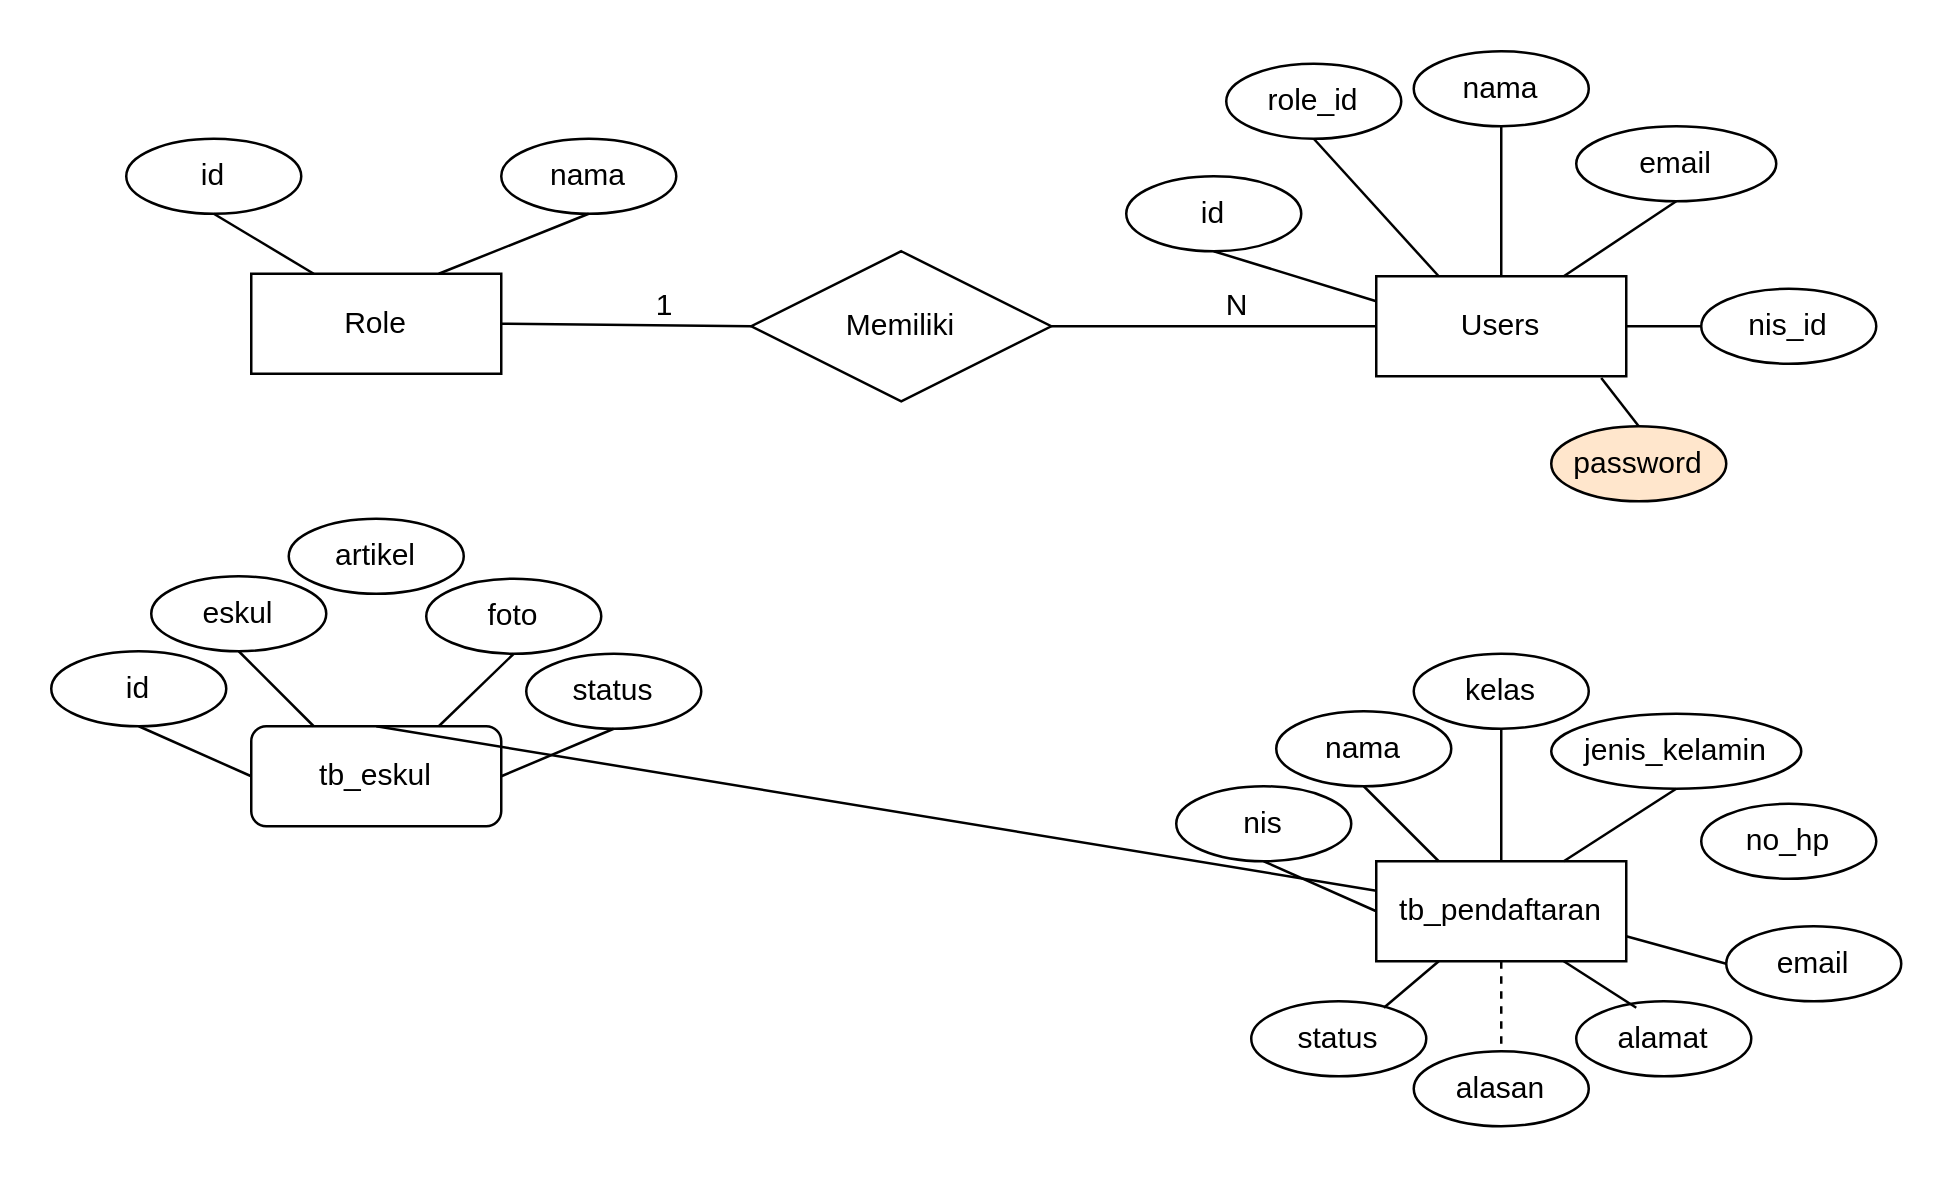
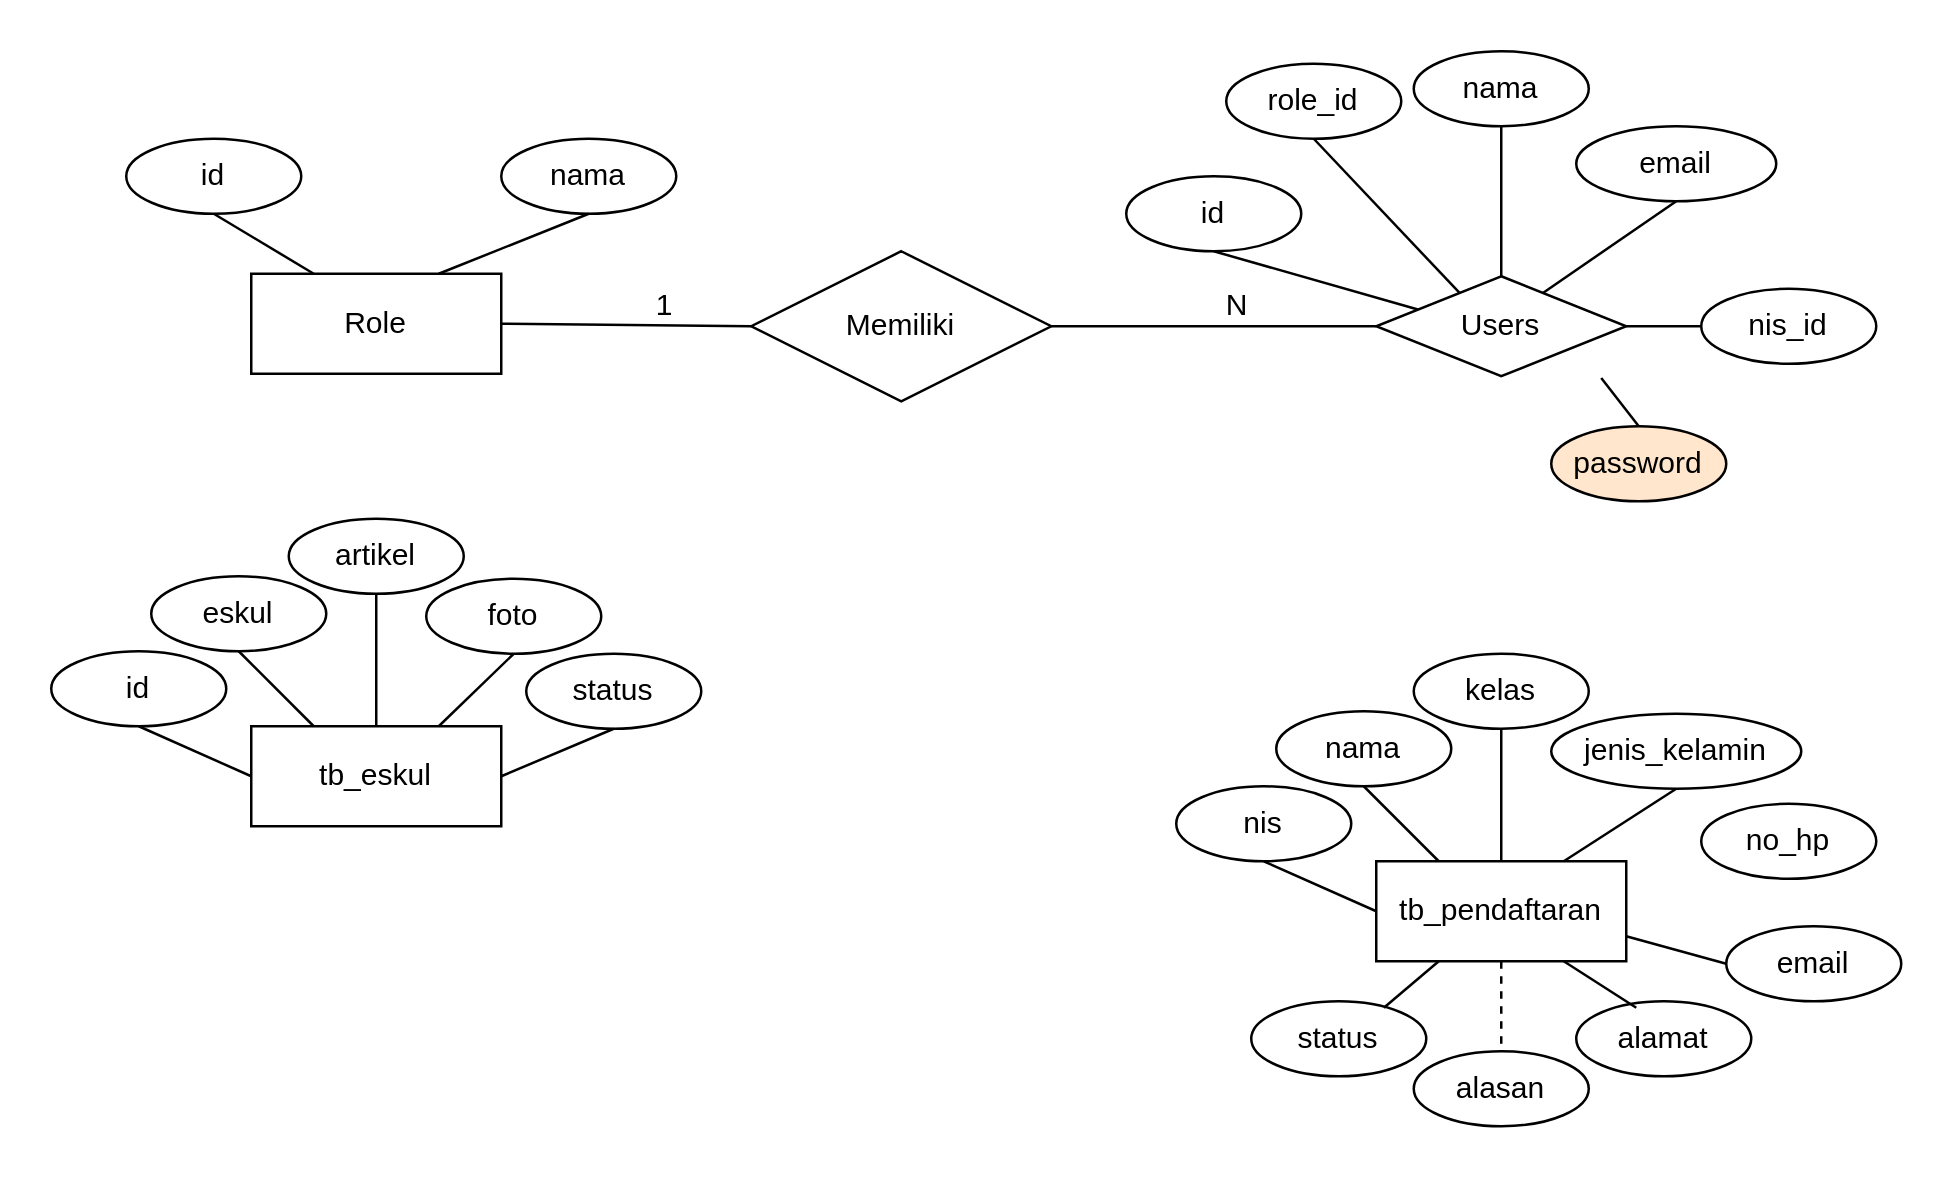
  <mxCell id="0" />
  <mxCell id="1" parent="0" />
  <mxCell id="2" value="Role" style="whiteSpace=wrap;html=1;align=center;" vertex="1" parent="1"><mxGeometry x="100" y="109" width="100" height="40" as="geometry" /></mxCell>
  <mxCell id="3" value="id" style="ellipse;whiteSpace=wrap;html=1;align=center;" vertex="1" parent="1"><mxGeometry x="50" y="55" width="70" height="30" as="geometry" /></mxCell>
  <mxCell id="4" value="nama" style="ellipse;whiteSpace=wrap;html=1;align=center;" vertex="1" parent="1"><mxGeometry x="200" y="55" width="70" height="30" as="geometry" /></mxCell>
  <mxCell id="5" value="" style="endArrow=none;html=1;rounded=0;entryX=0.5;entryY=1;entryDx=0;entryDy=0;exitX=0.75;exitY=0;exitDx=0;exitDy=0;" edge="1" parent="1" source="2" target="4"><mxGeometry relative="1" as="geometry"><mxPoint x="147.5" y="115" as="sourcePoint" /><mxPoint x="215" y="85" as="targetPoint" /></mxGeometry></mxCell>
  <mxCell id="6" value="" style="endArrow=none;html=1;rounded=0;entryX=0.5;entryY=1;entryDx=0;entryDy=0;exitX=0.25;exitY=0;exitDx=0;exitDy=0;" edge="1" parent="1" source="2" target="3"><mxGeometry relative="1" as="geometry"><mxPoint x="150" y="115" as="sourcePoint" /><mxPoint x="225" y="95" as="targetPoint" /></mxGeometry></mxCell>
- <mxCell id="7" value="Users" style="whiteSpace=wrap;html=1;align=center;" vertex="1" parent="1"><mxGeometry x="550" y="110" width="100" height="40" as="geometry" /></mxCell>
+ <mxCell id="7" value="Users" style="rhombus;whiteSpace=wrap;html=1;align=center;" vertex="1" parent="1"><mxGeometry x="550" y="110" width="100" height="40" as="geometry" /></mxCell>
  <mxCell id="8" value="id" style="ellipse;whiteSpace=wrap;html=1;align=center;" vertex="1" parent="1"><mxGeometry x="450" y="70" width="70" height="30" as="geometry" /></mxCell>
  <mxCell id="9" value="nama" style="ellipse;whiteSpace=wrap;html=1;align=center;" vertex="1" parent="1"><mxGeometry x="565" y="20" width="70" height="30" as="geometry" /></mxCell>
  <mxCell id="10" value="" style="endArrow=none;html=1;rounded=0;entryX=0.5;entryY=1;entryDx=0;entryDy=0;exitX=0.5;exitY=0;exitDx=0;exitDy=0;" edge="1" parent="1" source="7" target="9"><mxGeometry relative="1" as="geometry"><mxPoint x="597.5" y="110" as="sourcePoint" /><mxPoint x="700" y="70" as="targetPoint" /></mxGeometry></mxCell>
  <mxCell id="11" value="" style="endArrow=none;html=1;rounded=0;entryX=0.5;entryY=1;entryDx=0;entryDy=0;exitX=0;exitY=0.25;exitDx=0;exitDy=0;" edge="1" parent="1" source="7" target="8"><mxGeometry relative="1" as="geometry"><mxPoint x="600" y="110" as="sourcePoint" /><mxPoint x="495" y="110" as="targetPoint" /></mxGeometry></mxCell>
  <mxCell id="12" value="email" style="ellipse;whiteSpace=wrap;html=1;align=center;" vertex="1" parent="1"><mxGeometry x="630" y="50" width="80" height="30" as="geometry" /></mxCell>
  <mxCell id="13" value="" style="endArrow=none;html=1;rounded=0;entryX=0.5;entryY=1;entryDx=0;entryDy=0;exitX=0.75;exitY=0;exitDx=0;exitDy=0;" edge="1" parent="1" target="12" source="7"><mxGeometry relative="1" as="geometry"><mxPoint x="665" y="140" as="sourcePoint" /><mxPoint x="765" y="100" as="targetPoint" /></mxGeometry></mxCell>
  <mxCell id="14" value="role_id" style="ellipse;whiteSpace=wrap;html=1;align=center;" vertex="1" parent="1"><mxGeometry x="490" y="25" width="70" height="30" as="geometry" /></mxCell>
  <mxCell id="15" value="" style="endArrow=none;html=1;rounded=0;entryX=0.5;entryY=1;entryDx=0;entryDy=0;exitX=0.25;exitY=0;exitDx=0;exitDy=0;" edge="1" parent="1" target="14" source="7"><mxGeometry relative="1" as="geometry"><mxPoint x="620" y="130" as="sourcePoint" /><mxPoint x="720" y="90" as="targetPoint" /></mxGeometry></mxCell>
  <mxCell id="16" value="nis_id" style="ellipse;whiteSpace=wrap;html=1;align=center;" vertex="1" parent="1"><mxGeometry x="680" y="115" width="70" height="30" as="geometry" /></mxCell>
  <mxCell id="17" value="" style="endArrow=none;html=1;rounded=0;exitX=1;exitY=0.5;exitDx=0;exitDy=0;entryX=0;entryY=0.5;entryDx=0;entryDy=0;" edge="1" parent="1" target="16" source="7"><mxGeometry relative="1" as="geometry"><mxPoint x="725" y="190" as="sourcePoint" /><mxPoint x="680" y="130" as="targetPoint" /></mxGeometry></mxCell>
  <mxCell id="18" value="Memiliki" style="shape=rhombus;perimeter=rhombusPerimeter;whiteSpace=wrap;html=1;align=center;" vertex="1" parent="1"><mxGeometry x="300" y="100" width="120" height="60" as="geometry" /></mxCell>
  <mxCell id="19" value="" style="endArrow=none;html=1;rounded=0;entryX=0;entryY=0.5;entryDx=0;entryDy=0;exitX=1;exitY=0.5;exitDx=0;exitDy=0;" edge="1" parent="1" source="18" target="7"><mxGeometry relative="1" as="geometry"><mxPoint x="430" y="130" as="sourcePoint" /><mxPoint x="550" y="129.5" as="targetPoint" /></mxGeometry></mxCell>
  <mxCell id="20" value="N" style="resizable=0;html=1;whiteSpace=wrap;align=right;verticalAlign=bottom;" connectable="0" vertex="1" parent="19"><mxGeometry x="1" relative="1" as="geometry"><mxPoint x="-50" as="offset" /></mxGeometry></mxCell>
  <mxCell id="21" value="" style="endArrow=none;html=1;rounded=0;entryX=0;entryY=0.5;entryDx=0;entryDy=0;exitX=1;exitY=0.5;exitDx=0;exitDy=0;" edge="1" parent="1" source="2" target="18"><mxGeometry relative="1" as="geometry"><mxPoint x="200" y="129.5" as="sourcePoint" /><mxPoint x="280" y="140" as="targetPoint" /></mxGeometry></mxCell>
  <mxCell id="22" value="1" style="resizable=0;html=1;whiteSpace=wrap;align=right;verticalAlign=bottom;" connectable="0" vertex="1" parent="21"><mxGeometry x="1" relative="1" as="geometry"><mxPoint x="-30" as="offset" /></mxGeometry></mxCell>
- <mxCell id="23" value="tb_eskul" style="whiteSpace=wrap;html=1;align=center;rounded=1;" vertex="1" parent="1"><mxGeometry x="100" y="290" width="100" height="40" as="geometry" /></mxCell>
+ <mxCell id="23" value="tb_eskul" style="whiteSpace=wrap;html=1;align=center;" vertex="1" parent="1"><mxGeometry x="100" y="290" width="100" height="40" as="geometry" /></mxCell>
  <mxCell id="24" value="id" style="ellipse;whiteSpace=wrap;html=1;align=center;" vertex="1" parent="1"><mxGeometry x="20" y="260" width="70" height="30" as="geometry" /></mxCell>
  <mxCell id="25" value="eskul" style="ellipse;whiteSpace=wrap;html=1;align=center;" vertex="1" parent="1"><mxGeometry x="60" y="230" width="70" height="30" as="geometry" /></mxCell>
  <mxCell id="26" value="" style="endArrow=none;html=1;rounded=0;entryX=0.5;entryY=1;entryDx=0;entryDy=0;exitX=0.25;exitY=0;exitDx=0;exitDy=0;" edge="1" parent="1" target="25" source="23"><mxGeometry relative="1" as="geometry"><mxPoint x="155" y="314" as="sourcePoint" /><mxPoint x="195" y="290" as="targetPoint" /></mxGeometry></mxCell>
  <mxCell id="27" value="" style="endArrow=none;html=1;rounded=0;entryX=0.5;entryY=1;entryDx=0;entryDy=0;exitX=0;exitY=0.5;exitDx=0;exitDy=0;" edge="1" parent="1" target="24" source="23"><mxGeometry relative="1" as="geometry"><mxPoint x="80" y="340" as="sourcePoint" /><mxPoint x="205" y="300" as="targetPoint" /></mxGeometry></mxCell>
  <mxCell id="28" value="artikel" style="ellipse;whiteSpace=wrap;html=1;align=center;" vertex="1" parent="1"><mxGeometry x="115" y="207" width="70" height="30" as="geometry" /></mxCell>
- <mxCell id="29" value="" style="endArrow=none;html=1;rounded=0;exitX=0.5;exitY=0;exitDx=0;exitDy=0;" edge="1" parent="1" target="36" source="23"><mxGeometry relative="1" as="geometry"><mxPoint x="125" y="270" as="sourcePoint" /><mxPoint x="250" y="270" as="targetPoint" /></mxGeometry></mxCell>
+ <mxCell id="29" value="" style="endArrow=none;html=1;rounded=0;entryX=0.5;entryY=1;entryDx=0;entryDy=0;exitX=0.5;exitY=0;exitDx=0;exitDy=0;" edge="1" parent="1" target="28" source="23"><mxGeometry relative="1" as="geometry"><mxPoint x="125" y="270" as="sourcePoint" /><mxPoint x="250" y="270" as="targetPoint" /></mxGeometry></mxCell>
  <mxCell id="30" value="foto" style="ellipse;whiteSpace=wrap;html=1;align=center;" vertex="1" parent="1"><mxGeometry x="170" y="231" width="70" height="30" as="geometry" /></mxCell>
  <mxCell id="31" value="" style="endArrow=none;html=1;rounded=0;entryX=0.5;entryY=1;entryDx=0;entryDy=0;exitX=0.75;exitY=0;exitDx=0;exitDy=0;" edge="1" parent="1" target="30" source="23"><mxGeometry relative="1" as="geometry"><mxPoint x="250" y="290" as="sourcePoint" /><mxPoint x="320" y="290" as="targetPoint" /></mxGeometry></mxCell>
  <mxCell id="32" value="status" style="ellipse;whiteSpace=wrap;html=1;align=center;" vertex="1" parent="1"><mxGeometry x="210" y="261" width="70" height="30" as="geometry" /></mxCell>
  <mxCell id="33" value="" style="endArrow=none;html=1;rounded=0;entryX=0.5;entryY=1;entryDx=0;entryDy=0;exitX=1;exitY=0.5;exitDx=0;exitDy=0;" edge="1" parent="1" target="32" source="23"><mxGeometry relative="1" as="geometry"><mxPoint x="295" y="320" as="sourcePoint" /><mxPoint x="365" y="320" as="targetPoint" /></mxGeometry></mxCell>
  <mxCell id="34" value="password" style="ellipse;whiteSpace=wrap;html=1;align=center;fillColor=#ffe6cc;" vertex="1" parent="1"><mxGeometry x="620" y="170" width="70" height="30" as="geometry" /></mxCell>
  <mxCell id="35" value="" style="endArrow=none;html=1;rounded=0;entryX=0.5;entryY=0;entryDx=0;entryDy=0;exitX=0.9;exitY=1.017;exitDx=0;exitDy=0;exitPerimeter=0;" edge="1" parent="1" target="34" source="7"><mxGeometry relative="1" as="geometry"><mxPoint x="745" y="219" as="sourcePoint" /><mxPoint x="815" y="219" as="targetPoint" /></mxGeometry></mxCell>
  <mxCell id="36" value="tb_pendaftaran" style="whiteSpace=wrap;html=1;align=center;" vertex="1" parent="1"><mxGeometry x="550" y="344" width="100" height="40" as="geometry" /></mxCell>
  <mxCell id="37" value="nis" style="ellipse;whiteSpace=wrap;html=1;align=center;" vertex="1" parent="1"><mxGeometry x="470" y="314" width="70" height="30" as="geometry" /></mxCell>
  <mxCell id="38" value="nama" style="ellipse;whiteSpace=wrap;html=1;align=center;" vertex="1" parent="1"><mxGeometry x="510" y="284" width="70" height="30" as="geometry" /></mxCell>
  <mxCell id="39" value="" style="endArrow=none;html=1;rounded=0;entryX=0.5;entryY=1;entryDx=0;entryDy=0;exitX=0.25;exitY=0;exitDx=0;exitDy=0;" edge="1" parent="1" source="36" target="38"><mxGeometry relative="1" as="geometry"><mxPoint x="605" y="368" as="sourcePoint" /><mxPoint x="645" y="344" as="targetPoint" /></mxGeometry></mxCell>
  <mxCell id="40" value="" style="endArrow=none;html=1;rounded=0;entryX=0.5;entryY=1;entryDx=0;entryDy=0;exitX=0;exitY=0.5;exitDx=0;exitDy=0;" edge="1" parent="1" source="36" target="37"><mxGeometry relative="1" as="geometry"><mxPoint x="530" y="394" as="sourcePoint" /><mxPoint x="655" y="354" as="targetPoint" /></mxGeometry></mxCell>
  <mxCell id="41" value="kelas" style="ellipse;whiteSpace=wrap;html=1;align=center;" vertex="1" parent="1"><mxGeometry x="565" y="261" width="70" height="30" as="geometry" /></mxCell>
  <mxCell id="42" value="" style="endArrow=none;html=1;rounded=0;entryX=0.5;entryY=1;entryDx=0;entryDy=0;exitX=0.5;exitY=0;exitDx=0;exitDy=0;" edge="1" parent="1" source="36" target="41"><mxGeometry relative="1" as="geometry"><mxPoint x="575" y="324" as="sourcePoint" /><mxPoint x="700" y="324" as="targetPoint" /></mxGeometry></mxCell>
  <mxCell id="43" value="jenis_kelamin" style="ellipse;whiteSpace=wrap;html=1;align=center;" vertex="1" parent="1"><mxGeometry x="620" y="285" width="100" height="30" as="geometry" /></mxCell>
  <mxCell id="44" value="" style="endArrow=none;html=1;rounded=0;entryX=0.5;entryY=1;entryDx=0;entryDy=0;exitX=0.75;exitY=0;exitDx=0;exitDy=0;" edge="1" parent="1" source="36" target="43"><mxGeometry relative="1" as="geometry"><mxPoint x="700" y="344" as="sourcePoint" /><mxPoint x="770" y="344" as="targetPoint" /></mxGeometry></mxCell>
  <mxCell id="45" value="no_hp" style="ellipse;whiteSpace=wrap;html=1;align=center;" vertex="1" parent="1"><mxGeometry x="680" y="321" width="70" height="30" as="geometry" /></mxCell>
  <mxCell id="46" value="email" style="ellipse;whiteSpace=wrap;html=1;align=center;" vertex="1" parent="1"><mxGeometry x="690" y="370" width="70" height="30" as="geometry" /></mxCell>
  <mxCell id="47" value="" style="endArrow=none;html=1;rounded=0;entryX=0;entryY=0.5;entryDx=0;entryDy=0;exitX=1;exitY=0.75;exitDx=0;exitDy=0;" edge="1" parent="1" target="46" source="36"><mxGeometry relative="1" as="geometry"><mxPoint x="660" y="374" as="sourcePoint" /><mxPoint x="825" y="384" as="targetPoint" /></mxGeometry></mxCell>
  <mxCell id="48" value="alamat" style="ellipse;whiteSpace=wrap;html=1;align=center;" vertex="1" parent="1"><mxGeometry x="630" y="400" width="70" height="30" as="geometry" /></mxCell>
  <mxCell id="49" value="" style="endArrow=none;html=1;rounded=0;entryX=0.343;entryY=0.086;entryDx=0;entryDy=0;exitX=0.75;exitY=1;exitDx=0;exitDy=0;entryPerimeter=0;" edge="1" parent="1" target="48" source="36"><mxGeometry relative="1" as="geometry"><mxPoint x="634" y="390" as="sourcePoint" /><mxPoint x="790" y="424" as="targetPoint" /></mxGeometry></mxCell>
  <mxCell id="50" value="alasan" style="ellipse;whiteSpace=wrap;html=1;align=center;" vertex="1" parent="1"><mxGeometry x="565" y="420" width="70" height="30" as="geometry" /></mxCell>
  <mxCell id="51" value="" style="endArrow=none;html=1;rounded=0;entryX=0.5;entryY=0;entryDx=0;entryDy=0;exitX=0.5;exitY=1;exitDx=0;exitDy=0;dashed=1;" edge="1" parent="1" target="50" source="36"><mxGeometry relative="1" as="geometry"><mxPoint x="520" y="424" as="sourcePoint" /><mxPoint x="695" y="434" as="targetPoint" /></mxGeometry></mxCell>
  <mxCell id="52" value="status" style="ellipse;whiteSpace=wrap;html=1;align=center;" vertex="1" parent="1"><mxGeometry x="500" y="400" width="70" height="30" as="geometry" /></mxCell>
  <mxCell id="53" value="" style="endArrow=none;html=1;rounded=0;entryX=0.758;entryY=0.086;entryDx=0;entryDy=0;exitX=0.25;exitY=1;exitDx=0;exitDy=0;entryPerimeter=0;" edge="1" parent="1" target="52" source="36"><mxGeometry relative="1" as="geometry"><mxPoint x="515" y="384" as="sourcePoint" /><mxPoint x="610" y="434" as="targetPoint" /></mxGeometry></mxCell>
